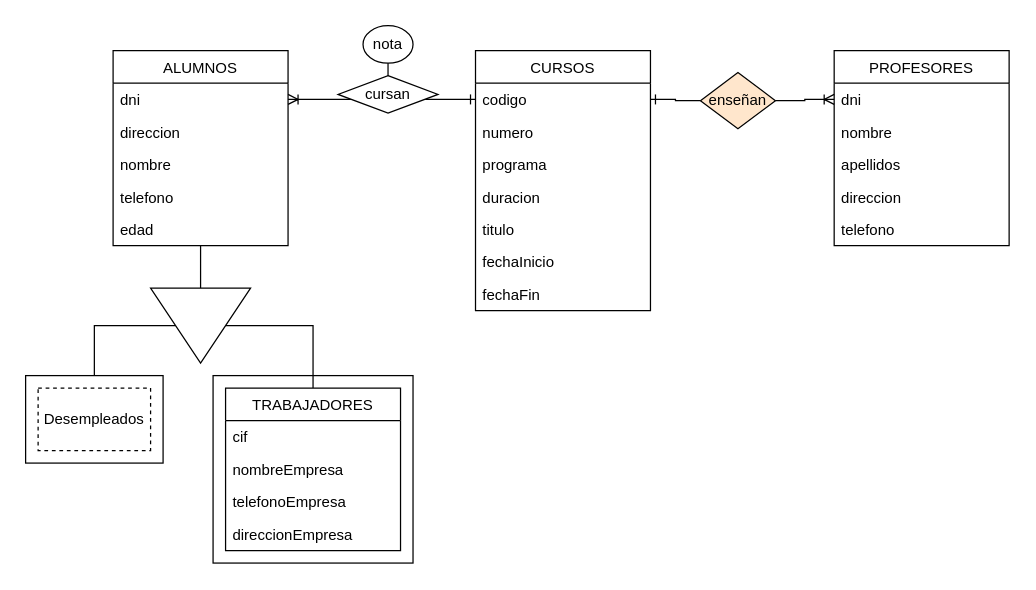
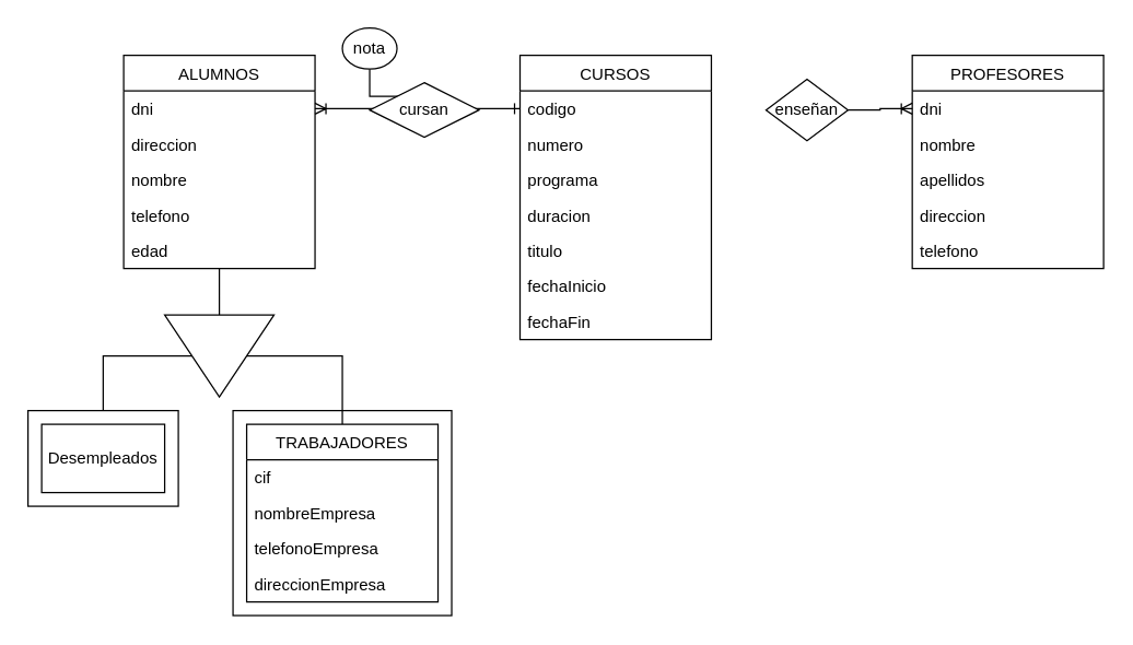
  <mxCell id="0" />
  <mxCell id="1" parent="0" />
  <mxCell id="2" value="" style="rounded=0;whiteSpace=wrap;html=1;" vertex="1" parent="1"><mxGeometry x="170" y="300" width="160" height="150" as="geometry" /></mxCell>
  <mxCell id="3" style="edgeStyle=orthogonalEdgeStyle;rounded=0;orthogonalLoop=1;jettySize=auto;html=1;entryX=0;entryY=0.5;entryDx=0;entryDy=0;endArrow=none;endFill=0;" edge="1" parent="1" source="4" target="12"><mxGeometry relative="1" as="geometry" /></mxCell>
  <mxCell id="4" value="ALUMNOS" style="swimlane;fontStyle=0;childLayout=stackLayout;horizontal=1;startSize=26;horizontalStack=0;resizeParent=1;resizeParentMax=0;resizeLast=0;collapsible=1;marginBottom=0;" vertex="1" parent="1"><mxGeometry x="90" y="40" width="140" height="156" as="geometry" /></mxCell>
  <mxCell id="5" value="dni" style="text;strokeColor=none;fillColor=none;align=left;verticalAlign=top;spacingLeft=4;spacingRight=4;overflow=hidden;rotatable=0;points=[[0,0.5],[1,0.5]];portConstraint=eastwest;" vertex="1" parent="4"><mxGeometry y="26" width="140" height="26" as="geometry" /></mxCell>
  <mxCell id="6" value="direccion" style="text;strokeColor=none;fillColor=none;align=left;verticalAlign=top;spacingLeft=4;spacingRight=4;overflow=hidden;rotatable=0;points=[[0,0.5],[1,0.5]];portConstraint=eastwest;" vertex="1" parent="4"><mxGeometry y="52" width="140" height="26" as="geometry" /></mxCell>
  <mxCell id="7" value="nombre" style="text;strokeColor=none;fillColor=none;align=left;verticalAlign=top;spacingLeft=4;spacingRight=4;overflow=hidden;rotatable=0;points=[[0,0.5],[1,0.5]];portConstraint=eastwest;" vertex="1" parent="4"><mxGeometry y="78" width="140" height="26" as="geometry" /></mxCell>
  <mxCell id="8" value="telefono" style="text;strokeColor=none;fillColor=none;align=left;verticalAlign=top;spacingLeft=4;spacingRight=4;overflow=hidden;rotatable=0;points=[[0,0.5],[1,0.5]];portConstraint=eastwest;" vertex="1" parent="4"><mxGeometry y="104" width="140" height="26" as="geometry" /></mxCell>
  <mxCell id="9" value="edad" style="text;strokeColor=none;fillColor=none;align=left;verticalAlign=top;spacingLeft=4;spacingRight=4;overflow=hidden;rotatable=0;points=[[0,0.5],[1,0.5]];portConstraint=eastwest;" vertex="1" parent="4"><mxGeometry y="130" width="140" height="26" as="geometry" /></mxCell>
  <mxCell id="10" style="edgeStyle=orthogonalEdgeStyle;rounded=0;orthogonalLoop=1;jettySize=auto;html=1;entryX=0.5;entryY=0;entryDx=0;entryDy=0;endArrow=none;endFill=0;" edge="1" parent="1" source="12" target="13"><mxGeometry relative="1" as="geometry"><Array as="points"><mxPoint x="75" y="260" /></Array></mxGeometry></mxCell>
  <mxCell id="11" style="edgeStyle=orthogonalEdgeStyle;rounded=0;orthogonalLoop=1;jettySize=auto;html=1;entryX=0.5;entryY=0;entryDx=0;entryDy=0;endArrow=none;endFill=0;" edge="1" parent="1" source="12" target="15"><mxGeometry relative="1" as="geometry"><Array as="points"><mxPoint x="250" y="260" /></Array></mxGeometry></mxCell>
  <mxCell id="12" value="" style="triangle;whiteSpace=wrap;html=1;rotation=90;" vertex="1" parent="1"><mxGeometry x="130" y="220" width="60" height="80" as="geometry" /></mxCell>
  <mxCell id="13" value="" style="rounded=0;whiteSpace=wrap;html=1;" vertex="1" parent="1"><mxGeometry x="20" y="300" width="110" height="70" as="geometry" /></mxCell>
- <mxCell id="14" value="Desempleados" style="rounded=0;whiteSpace=wrap;html=1;dashed=1;" vertex="1" parent="1"><mxGeometry x="30" y="310" width="90" height="50" as="geometry" /></mxCell>
+ <mxCell id="14" value="Desempleados" style="rounded=0;whiteSpace=wrap;html=1;" vertex="1" parent="1"><mxGeometry x="30" y="310" width="90" height="50" as="geometry" /></mxCell>
  <mxCell id="15" value="TRABAJADORES" style="swimlane;fontStyle=0;childLayout=stackLayout;horizontal=1;startSize=26;horizontalStack=0;resizeParent=1;resizeParentMax=0;resizeLast=0;collapsible=1;marginBottom=0;" vertex="1" parent="1"><mxGeometry x="180" y="310" width="140" height="130" as="geometry" /></mxCell>
  <mxCell id="16" value="cif" style="text;strokeColor=none;fillColor=none;align=left;verticalAlign=top;spacingLeft=4;spacingRight=4;overflow=hidden;rotatable=0;points=[[0,0.5],[1,0.5]];portConstraint=eastwest;" vertex="1" parent="15"><mxGeometry y="26" width="140" height="26" as="geometry" /></mxCell>
  <mxCell id="17" value="nombreEmpresa" style="text;strokeColor=none;fillColor=none;align=left;verticalAlign=top;spacingLeft=4;spacingRight=4;overflow=hidden;rotatable=0;points=[[0,0.5],[1,0.5]];portConstraint=eastwest;" vertex="1" parent="15"><mxGeometry y="52" width="140" height="26" as="geometry" /></mxCell>
  <mxCell id="18" value="telefonoEmpresa" style="text;strokeColor=none;fillColor=none;align=left;verticalAlign=top;spacingLeft=4;spacingRight=4;overflow=hidden;rotatable=0;points=[[0,0.5],[1,0.5]];portConstraint=eastwest;" vertex="1" parent="15"><mxGeometry y="78" width="140" height="26" as="geometry" /></mxCell>
  <mxCell id="19" value="direccionEmpresa" style="text;strokeColor=none;fillColor=none;align=left;verticalAlign=top;spacingLeft=4;spacingRight=4;overflow=hidden;rotatable=0;points=[[0,0.5],[1,0.5]];portConstraint=eastwest;" vertex="1" parent="15"><mxGeometry y="104" width="140" height="26" as="geometry" /></mxCell>
  <mxCell id="20" value="CURSOS" style="swimlane;fontStyle=0;childLayout=stackLayout;horizontal=1;startSize=26;horizontalStack=0;resizeParent=1;resizeParentMax=0;resizeLast=0;collapsible=1;marginBottom=0;" vertex="1" parent="1"><mxGeometry x="380" y="40" width="140" height="208" as="geometry" /></mxCell>
  <mxCell id="21" value="codigo" style="text;strokeColor=none;fillColor=none;align=left;verticalAlign=top;spacingLeft=4;spacingRight=4;overflow=hidden;rotatable=0;points=[[0,0.5],[1,0.5]];portConstraint=eastwest;" vertex="1" parent="20"><mxGeometry y="26" width="140" height="26" as="geometry" /></mxCell>
  <mxCell id="22" value="numero" style="text;strokeColor=none;fillColor=none;align=left;verticalAlign=top;spacingLeft=4;spacingRight=4;overflow=hidden;rotatable=0;points=[[0,0.5],[1,0.5]];portConstraint=eastwest;" vertex="1" parent="20"><mxGeometry y="52" width="140" height="26" as="geometry" /></mxCell>
  <mxCell id="23" value="programa" style="text;strokeColor=none;fillColor=none;align=left;verticalAlign=top;spacingLeft=4;spacingRight=4;overflow=hidden;rotatable=0;points=[[0,0.5],[1,0.5]];portConstraint=eastwest;" vertex="1" parent="20"><mxGeometry y="78" width="140" height="26" as="geometry" /></mxCell>
  <mxCell id="24" value="duracion" style="text;strokeColor=none;fillColor=none;align=left;verticalAlign=top;spacingLeft=4;spacingRight=4;overflow=hidden;rotatable=0;points=[[0,0.5],[1,0.5]];portConstraint=eastwest;" vertex="1" parent="20"><mxGeometry y="104" width="140" height="26" as="geometry" /></mxCell>
  <mxCell id="25" value="titulo" style="text;strokeColor=none;fillColor=none;align=left;verticalAlign=top;spacingLeft=4;spacingRight=4;overflow=hidden;rotatable=0;points=[[0,0.5],[1,0.5]];portConstraint=eastwest;" vertex="1" parent="20"><mxGeometry y="130" width="140" height="26" as="geometry" /></mxCell>
  <mxCell id="26" value="fechaInicio" style="text;strokeColor=none;fillColor=none;align=left;verticalAlign=top;spacingLeft=4;spacingRight=4;overflow=hidden;rotatable=0;points=[[0,0.5],[1,0.5]];portConstraint=eastwest;" vertex="1" parent="20"><mxGeometry y="156" width="140" height="26" as="geometry" /></mxCell>
  <mxCell id="27" value="fechaFin" style="text;strokeColor=none;fillColor=none;align=left;verticalAlign=top;spacingLeft=4;spacingRight=4;overflow=hidden;rotatable=0;points=[[0,0.5],[1,0.5]];portConstraint=eastwest;" vertex="1" parent="20"><mxGeometry y="182" width="140" height="26" as="geometry" /></mxCell>
  <mxCell id="28" value="PROFESORES" style="swimlane;fontStyle=0;childLayout=stackLayout;horizontal=1;startSize=26;horizontalStack=0;resizeParent=1;resizeParentMax=0;resizeLast=0;collapsible=1;marginBottom=0;" vertex="1" parent="1"><mxGeometry x="667" y="40" width="140" height="156" as="geometry" /></mxCell>
  <mxCell id="29" value="dni" style="text;strokeColor=none;fillColor=none;align=left;verticalAlign=top;spacingLeft=4;spacingRight=4;overflow=hidden;rotatable=0;points=[[0,0.5],[1,0.5]];portConstraint=eastwest;" vertex="1" parent="28"><mxGeometry y="26" width="140" height="26" as="geometry" /></mxCell>
  <mxCell id="30" value="nombre" style="text;strokeColor=none;fillColor=none;align=left;verticalAlign=top;spacingLeft=4;spacingRight=4;overflow=hidden;rotatable=0;points=[[0,0.5],[1,0.5]];portConstraint=eastwest;" vertex="1" parent="28"><mxGeometry y="52" width="140" height="26" as="geometry" /></mxCell>
  <mxCell id="31" value="apellidos" style="text;strokeColor=none;fillColor=none;align=left;verticalAlign=top;spacingLeft=4;spacingRight=4;overflow=hidden;rotatable=0;points=[[0,0.5],[1,0.5]];portConstraint=eastwest;" vertex="1" parent="28"><mxGeometry y="78" width="140" height="26" as="geometry" /></mxCell>
  <mxCell id="32" value="direccion" style="text;strokeColor=none;fillColor=none;align=left;verticalAlign=top;spacingLeft=4;spacingRight=4;overflow=hidden;rotatable=0;points=[[0,0.5],[1,0.5]];portConstraint=eastwest;" vertex="1" parent="28"><mxGeometry y="104" width="140" height="26" as="geometry" /></mxCell>
  <mxCell id="33" value="telefono" style="text;strokeColor=none;fillColor=none;align=left;verticalAlign=top;spacingLeft=4;spacingRight=4;overflow=hidden;rotatable=0;points=[[0,0.5],[1,0.5]];portConstraint=eastwest;" vertex="1" parent="28"><mxGeometry y="130" width="140" height="26" as="geometry" /></mxCell>
- <mxCell id="34" style="edgeStyle=orthogonalEdgeStyle;rounded=0;orthogonalLoop=1;jettySize=auto;html=1;entryX=1;entryY=0.5;entryDx=0;entryDy=0;endArrow=ERone;endFill=0;startArrow=none;startFill=0;" edge="1" parent="1" source="39" target="21"><mxGeometry relative="1" as="geometry" /></mxCell>
  <mxCell id="35" style="edgeStyle=orthogonalEdgeStyle;rounded=0;orthogonalLoop=1;jettySize=auto;html=1;entryX=0;entryY=0.5;entryDx=0;entryDy=0;startArrow=ERoneToMany;startFill=0;endArrow=ERone;endFill=0;" edge="1" parent="1" source="5" target="21"><mxGeometry relative="1" as="geometry" /></mxCell>
  <mxCell id="36" style="edgeStyle=orthogonalEdgeStyle;rounded=0;orthogonalLoop=1;jettySize=auto;html=1;entryX=0.5;entryY=0;entryDx=0;entryDy=0;startArrow=none;startFill=0;endArrow=none;endFill=0;" edge="1" parent="1" source="37" target="38"><mxGeometry relative="1" as="geometry" /></mxCell>
- <mxCell id="37" value="nota" style="ellipse;whiteSpace=wrap;html=1;" vertex="1" parent="1"><mxGeometry x="290" y="20" width="40" height="30" as="geometry" /></mxCell>
- <mxCell id="38" value="cursan" style="rhombus;whiteSpace=wrap;html=1;" vertex="1" parent="1"><mxGeometry x="270" y="60" width="80" height="30" as="geometry" /></mxCell>
- <mxCell id="39" value="enseñan" style="rhombus;whiteSpace=wrap;html=1;fillColor=#ffe6cc;" vertex="1" parent="1"><mxGeometry x="560" y="57.5" width="60" height="45" as="geometry" /></mxCell>
+ <mxCell id="37" value="nota" style="ellipse;whiteSpace=wrap;html=1;" vertex="1" parent="1"><mxGeometry x="250" y="20" width="40" height="30" as="geometry" /></mxCell>
+ <mxCell id="38" value="cursan" style="rhombus;whiteSpace=wrap;html=1;" vertex="1" parent="1"><mxGeometry x="270" y="60" width="80" height="40" as="geometry" /></mxCell>
+ <mxCell id="39" value="enseñan" style="rhombus;whiteSpace=wrap;html=1;" vertex="1" parent="1"><mxGeometry x="560" y="57.5" width="60" height="45" as="geometry" /></mxCell>
  <mxCell id="40" value="" style="edgeStyle=orthogonalEdgeStyle;rounded=0;orthogonalLoop=1;jettySize=auto;html=1;entryX=1;entryY=0.5;entryDx=0;entryDy=0;endArrow=none;endFill=0;startArrow=ERoneToMany;startFill=0;" edge="1" parent="1" source="29" target="39"><mxGeometry relative="1" as="geometry"><mxPoint x="667" y="79" as="sourcePoint" /><mxPoint x="520" y="79" as="targetPoint" /></mxGeometry></mxCell>
